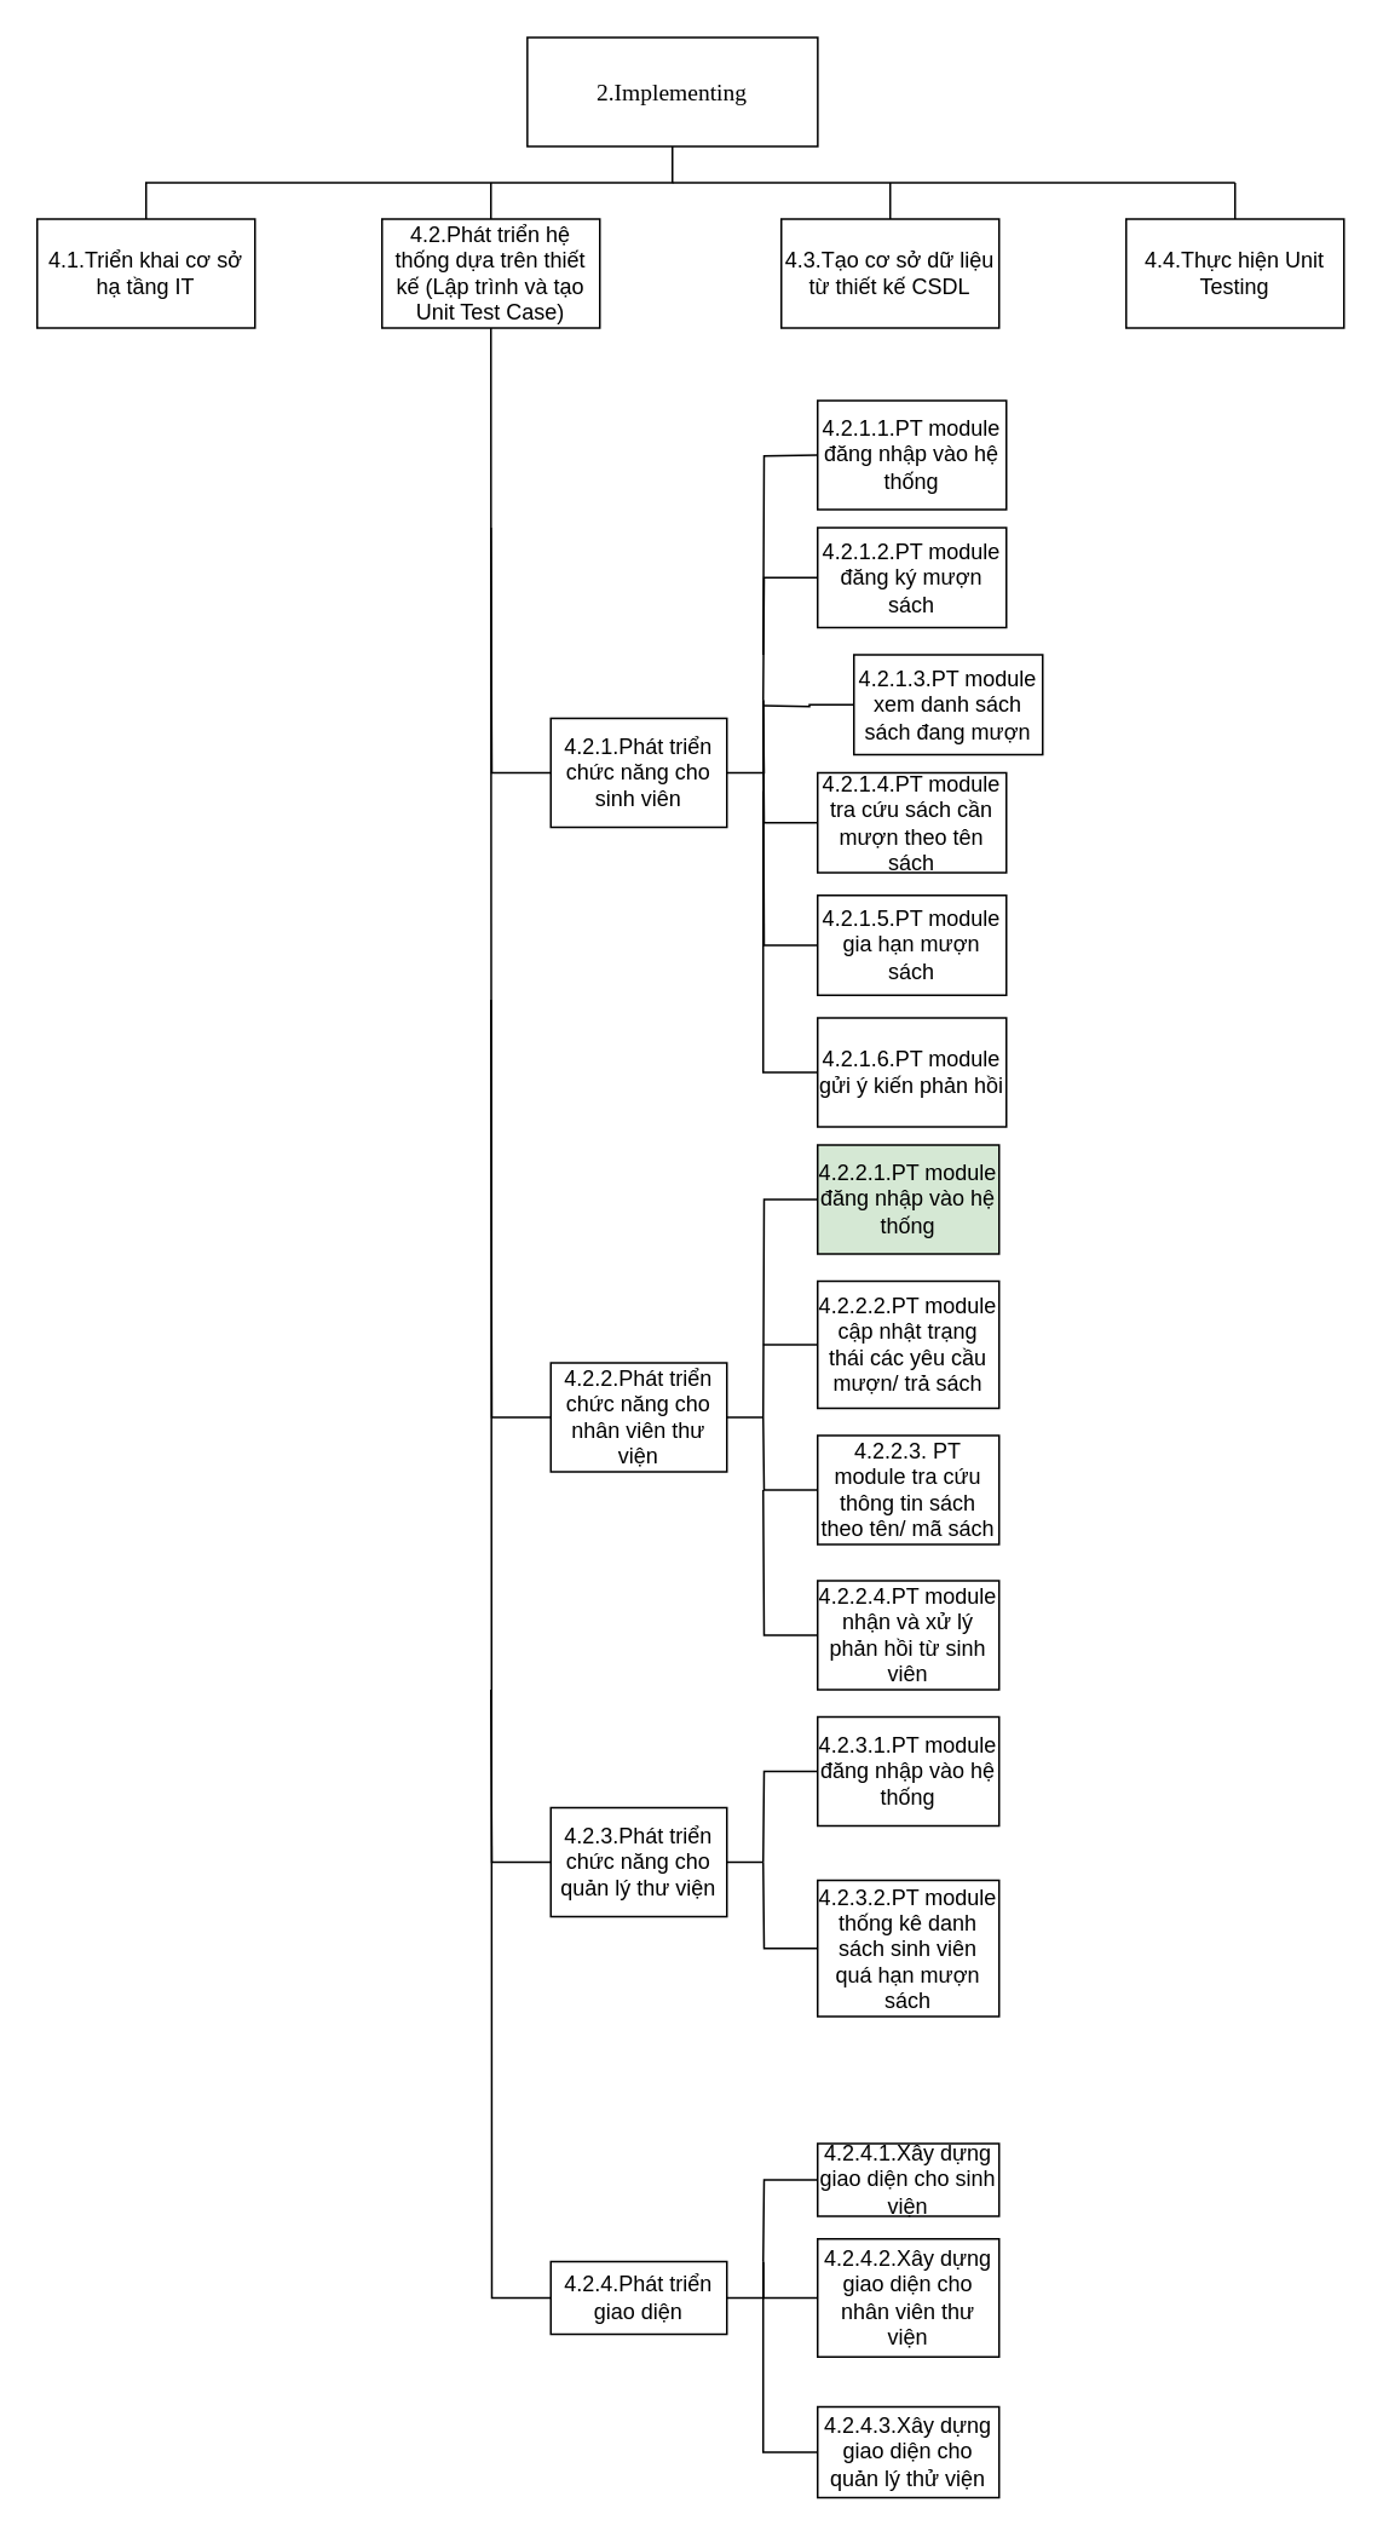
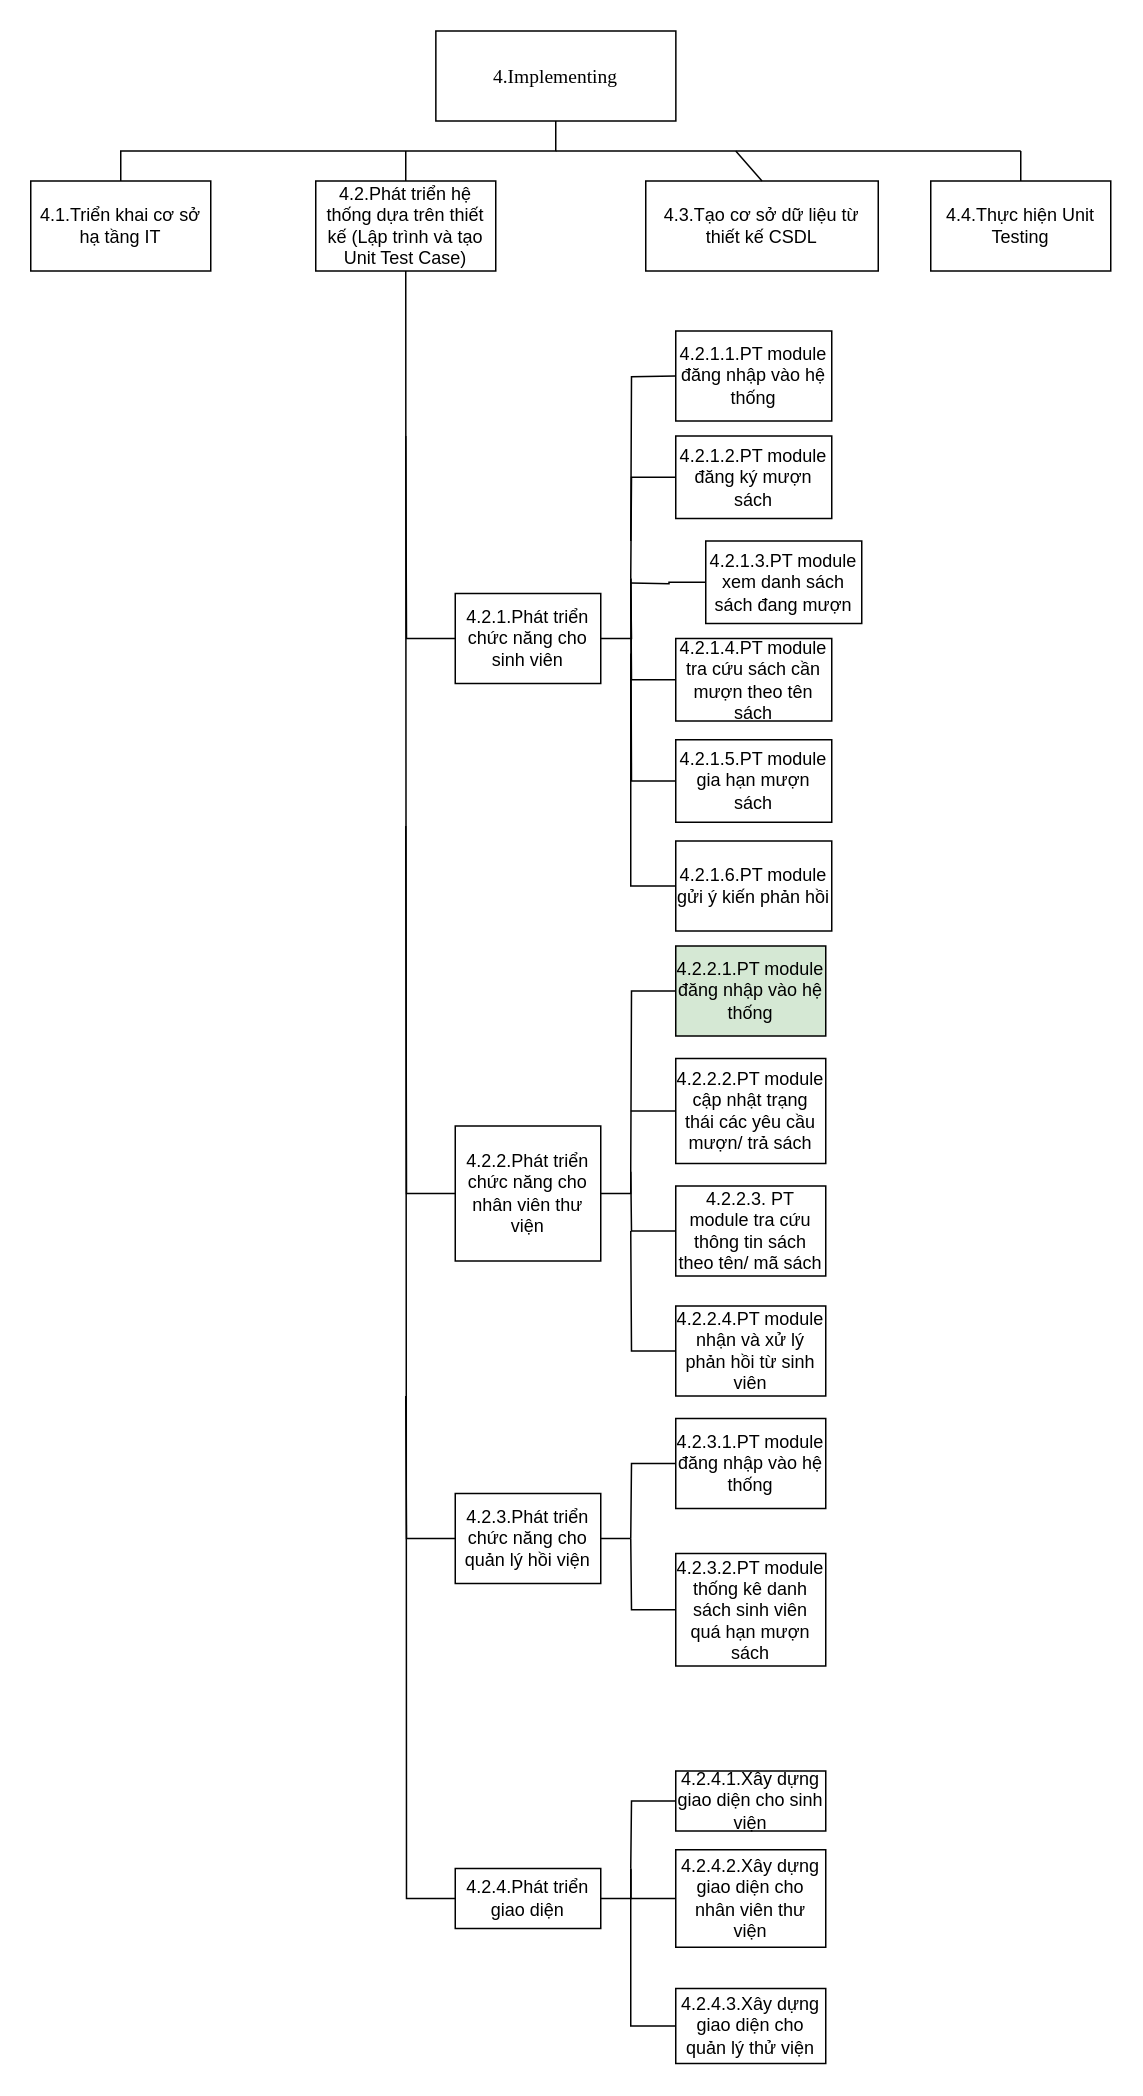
  <mxCell id="0" />
  <mxCell id="1" parent="0" />
- <mxCell id="2" value="2.Implementing" style="rounded=0;whiteSpace=wrap;html=1;fontFamily=Times New Roman;fontSize=13;fontStyle=0;fontColor=#000000;" vertex="1" parent="1"><mxGeometry x="290.071" y="20" width="160" height="60" as="geometry" /></mxCell>
+ <mxCell id="2" value="4.Implementing" style="rounded=0;whiteSpace=wrap;html=1;fontFamily=Times New Roman;fontSize=13;fontStyle=0;fontColor=#000000;" vertex="1" parent="1"><mxGeometry x="290.071" y="20" width="160" height="60" as="geometry" /></mxCell>
  <mxCell id="3" value="4.1.Triển khai cơ sở hạ tầng IT" style="rounded=0;whiteSpace=wrap;html=1;" vertex="1" parent="1"><mxGeometry x="20" y="120" width="120" height="60" as="geometry" /></mxCell>
  <mxCell id="4" style="edgeStyle=elbowEdgeStyle;rounded=0;orthogonalLoop=1;jettySize=auto;elbow=vertical;html=1;exitX=0.5;exitY=1;exitDx=0;exitDy=0;entryX=0.5;entryY=0;entryDx=0;entryDy=0;endArrow=none;endFill=0;" edge="1" parent="1" target="3"><mxGeometry relative="1" as="geometry"><mxPoint x="370" y="80" as="sourcePoint" /></mxGeometry></mxCell>
  <mxCell id="5" value="4.2.Phát triển hệ thống dựa trên thiết kế (Lập trình và tạo Unit Test Case)" style="rounded=0;whiteSpace=wrap;html=1;" vertex="1" parent="1"><mxGeometry x="210" y="120" width="120" height="60" as="geometry" /></mxCell>
  <mxCell id="6" value="" style="endArrow=none;html=1;exitX=0.5;exitY=0;exitDx=0;exitDy=0;" edge="1" parent="1" source="5"><mxGeometry width="50" height="50" relative="1" as="geometry"><mxPoint x="350" y="130" as="sourcePoint" /><mxPoint x="270" y="100" as="targetPoint" /></mxGeometry></mxCell>
- <mxCell id="7" value="4.3.Tạo cơ sở dữ liệu từ thiết kế CSDL" style="rounded=0;whiteSpace=wrap;html=1;" vertex="1" parent="1"><mxGeometry x="430" y="120" width="120" height="60" as="geometry" /></mxCell>
+ <mxCell id="7" value="4.3.Tạo cơ sở dữ liệu từ thiết kế CSDL" style="rounded=0;whiteSpace=wrap;html=1;" vertex="1" parent="1"><mxGeometry x="430" y="120" width="155" height="60" as="geometry" /></mxCell>
  <mxCell id="8" value="4.4.Thực hiện Unit Testing" style="rounded=0;whiteSpace=wrap;html=1;" vertex="1" parent="1"><mxGeometry x="620" y="120" width="120" height="60" as="geometry" /></mxCell>
  <mxCell id="9" value="" style="endArrow=none;html=1;" edge="1" parent="1"><mxGeometry width="50" height="50" relative="1" as="geometry"><mxPoint x="370" y="100" as="sourcePoint" /><mxPoint x="680" y="100" as="targetPoint" /></mxGeometry></mxCell>
  <mxCell id="10" value="" style="endArrow=none;html=1;exitX=0.5;exitY=0;exitDx=0;exitDy=0;" edge="1" parent="1" source="7"><mxGeometry width="50" height="50" relative="1" as="geometry"><mxPoint x="480" y="140" as="sourcePoint" /><mxPoint x="490" y="100" as="targetPoint" /></mxGeometry></mxCell>
  <mxCell id="11" value="" style="endArrow=none;html=1;entryX=0.5;entryY=0;entryDx=0;entryDy=0;" edge="1" parent="1" target="8"><mxGeometry width="50" height="50" relative="1" as="geometry"><mxPoint x="680" y="100" as="sourcePoint" /><mxPoint x="730" y="50" as="targetPoint" /></mxGeometry></mxCell>
  <mxCell id="12" style="edgeStyle=orthogonalEdgeStyle;rounded=0;orthogonalLoop=1;jettySize=auto;html=1;endArrow=none;endFill=0;" edge="1" parent="1" source="14"><mxGeometry relative="1" as="geometry"><mxPoint x="270" y="180" as="targetPoint" /></mxGeometry></mxCell>
  <mxCell id="13" style="edgeStyle=orthogonalEdgeStyle;rounded=0;orthogonalLoop=1;jettySize=auto;html=1;endArrow=none;endFill=0;" edge="1" parent="1" source="14"><mxGeometry relative="1" as="geometry"><mxPoint x="420" y="1245" as="targetPoint" /></mxGeometry></mxCell>
  <mxCell id="14" value="4.2.4.Phát triển giao diện" style="rounded=0;whiteSpace=wrap;html=1;" vertex="1" parent="1"><mxGeometry x="303" y="1245" width="97" height="40" as="geometry" /></mxCell>
  <mxCell id="15" style="edgeStyle=orthogonalEdgeStyle;rounded=0;orthogonalLoop=1;jettySize=auto;html=1;endArrow=none;endFill=0;" edge="1" parent="1" source="17"><mxGeometry relative="1" as="geometry"><mxPoint x="270" y="290" as="targetPoint" /></mxGeometry></mxCell>
  <mxCell id="16" style="edgeStyle=orthogonalEdgeStyle;rounded=0;orthogonalLoop=1;jettySize=auto;html=1;exitX=1;exitY=0.5;exitDx=0;exitDy=0;endArrow=none;endFill=0;" edge="1" parent="1" source="17"><mxGeometry relative="1" as="geometry"><mxPoint x="420" y="385" as="targetPoint" /></mxGeometry></mxCell>
  <mxCell id="17" value="4.2.1.Phát triển chức năng cho sinh viên" style="rounded=0;whiteSpace=wrap;html=1;" vertex="1" parent="1"><mxGeometry x="303" y="395" width="97" height="60" as="geometry" /></mxCell>
  <mxCell id="18" style="edgeStyle=orthogonalEdgeStyle;rounded=0;orthogonalLoop=1;jettySize=auto;html=1;endArrow=none;endFill=0;" edge="1" parent="1" source="20"><mxGeometry relative="1" as="geometry"><mxPoint x="270" y="550" as="targetPoint" /></mxGeometry></mxCell>
  <mxCell id="19" style="edgeStyle=orthogonalEdgeStyle;rounded=0;orthogonalLoop=1;jettySize=auto;html=1;endArrow=none;endFill=0;" edge="1" parent="1" source="20"><mxGeometry relative="1" as="geometry"><mxPoint x="420" y="780" as="targetPoint" /></mxGeometry></mxCell>
- <mxCell id="20" value="4.2.2.Phát triển chức năng cho nhân viên thư viện" style="rounded=0;whiteSpace=wrap;html=1;" vertex="1" parent="1"><mxGeometry x="303" y="750" width="97" height="60" as="geometry" /></mxCell>
+ <mxCell id="20" value="4.2.2.Phát triển chức năng cho nhân viên thư viện" style="rounded=0;whiteSpace=wrap;html=1;" vertex="1" parent="1"><mxGeometry x="303" y="750" width="97" height="90" as="geometry" /></mxCell>
  <mxCell id="21" style="edgeStyle=orthogonalEdgeStyle;rounded=0;orthogonalLoop=1;jettySize=auto;html=1;endArrow=none;endFill=0;" edge="1" parent="1" source="22"><mxGeometry relative="1" as="geometry"><mxPoint x="420" y="385" as="targetPoint" /></mxGeometry></mxCell>
  <mxCell id="22" value="4.2.1.2.PT module đăng ký mượn sách" style="rounded=0;whiteSpace=wrap;html=1;" vertex="1" parent="1"><mxGeometry x="450" y="290" width="104" height="55" as="geometry" /></mxCell>
  <mxCell id="23" style="edgeStyle=orthogonalEdgeStyle;rounded=0;orthogonalLoop=1;jettySize=auto;html=1;endArrow=none;endFill=0;" edge="1" parent="1" source="24"><mxGeometry relative="1" as="geometry"><mxPoint x="420" y="388" as="targetPoint" /></mxGeometry></mxCell>
  <mxCell id="24" value="4.2.1.3.PT module xem danh sách sách đang mượn" style="rounded=0;whiteSpace=wrap;html=1;" vertex="1" parent="1"><mxGeometry x="470" y="360" width="104" height="55" as="geometry" /></mxCell>
  <mxCell id="25" style="edgeStyle=orthogonalEdgeStyle;rounded=0;orthogonalLoop=1;jettySize=auto;html=1;endArrow=none;endFill=0;" edge="1" parent="1" source="26"><mxGeometry relative="1" as="geometry"><mxPoint x="420" y="385" as="targetPoint" /></mxGeometry></mxCell>
  <mxCell id="26" value="4.2.1.4.PT module tra cứu sách cần mượn theo tên sách" style="rounded=0;whiteSpace=wrap;html=1;" vertex="1" parent="1"><mxGeometry x="450" y="425" width="104" height="55" as="geometry" /></mxCell>
  <mxCell id="27" style="edgeStyle=orthogonalEdgeStyle;rounded=0;orthogonalLoop=1;jettySize=auto;html=1;endArrow=none;endFill=0;" edge="1" parent="1" source="28"><mxGeometry relative="1" as="geometry"><mxPoint x="420" y="385" as="targetPoint" /></mxGeometry></mxCell>
  <mxCell id="28" value="4.2.1.5.PT module gia hạn mượn sách" style="rounded=0;whiteSpace=wrap;html=1;" vertex="1" parent="1"><mxGeometry x="450" y="492.5" width="104" height="55" as="geometry" /></mxCell>
  <mxCell id="29" style="edgeStyle=orthogonalEdgeStyle;rounded=0;orthogonalLoop=1;jettySize=auto;html=1;endArrow=none;endFill=0;" edge="1" parent="1" source="30"><mxGeometry relative="1" as="geometry"><mxPoint x="420" y="435" as="targetPoint" /><Array as="points"><mxPoint x="420" y="590" /></Array></mxGeometry></mxCell>
  <mxCell id="30" value="4.2.1.6.PT module gửi ý kiến phản hồi" style="rounded=0;whiteSpace=wrap;html=1;" vertex="1" parent="1"><mxGeometry x="450" y="560" width="104" height="60" as="geometry" /></mxCell>
  <mxCell id="31" style="edgeStyle=orthogonalEdgeStyle;rounded=0;orthogonalLoop=1;jettySize=auto;html=1;endArrow=none;endFill=0;" edge="1" parent="1" source="32"><mxGeometry relative="1" as="geometry"><mxPoint x="420" y="740" as="targetPoint" /></mxGeometry></mxCell>
  <mxCell id="32" value="4.2.2.2.PT module cập nhật trạng thái các yêu cầu mượn/ trả sách" style="rounded=0;whiteSpace=wrap;html=1;" vertex="1" parent="1"><mxGeometry x="450" y="705" width="100" height="70" as="geometry" /></mxCell>
  <mxCell id="33" style="edgeStyle=orthogonalEdgeStyle;rounded=0;orthogonalLoop=1;jettySize=auto;html=1;endArrow=none;endFill=0;" edge="1" parent="1" source="34"><mxGeometry relative="1" as="geometry"><mxPoint x="420" y="780" as="targetPoint" /></mxGeometry></mxCell>
  <mxCell id="34" value="4.2.2.3. PT module tra cứu thông tin sách theo tên/ mã sách" style="rounded=0;whiteSpace=wrap;html=1;" vertex="1" parent="1"><mxGeometry x="450" y="790" width="100" height="60" as="geometry" /></mxCell>
  <mxCell id="35" style="edgeStyle=orthogonalEdgeStyle;rounded=0;orthogonalLoop=1;jettySize=auto;html=1;endArrow=none;endFill=0;" edge="1" parent="1"><mxGeometry relative="1" as="geometry"><mxPoint x="420" y="360" as="targetPoint" /><mxPoint x="450" y="250" as="sourcePoint" /></mxGeometry></mxCell>
  <mxCell id="36" value="4.2.1.1.PT module đăng nhập vào hệ thống" style="rounded=0;whiteSpace=wrap;html=1;" vertex="1" parent="1"><mxGeometry x="450" y="220" width="104" height="60" as="geometry" /></mxCell>
  <mxCell id="37" style="edgeStyle=orthogonalEdgeStyle;rounded=0;orthogonalLoop=1;jettySize=auto;html=1;endArrow=none;endFill=0;" edge="1" parent="1" source="38"><mxGeometry relative="1" as="geometry"><mxPoint x="420" y="780" as="targetPoint" /></mxGeometry></mxCell>
  <mxCell id="38" value="4.2.2.1.PT module đăng nhập vào hệ thống" style="rounded=0;whiteSpace=wrap;html=1;fillColor=#d5e8d4;" vertex="1" parent="1"><mxGeometry x="450" y="630" width="100" height="60" as="geometry" /></mxCell>
  <mxCell id="39" style="edgeStyle=orthogonalEdgeStyle;rounded=0;orthogonalLoop=1;jettySize=auto;html=1;endArrow=none;endFill=0;" edge="1" parent="1" source="40"><mxGeometry relative="1" as="geometry"><mxPoint x="420" y="820" as="targetPoint" /></mxGeometry></mxCell>
  <mxCell id="40" value="4.2.2.4.PT module nhận và xử lý phản hồi từ sinh viên" style="rounded=0;whiteSpace=wrap;html=1;" vertex="1" parent="1"><mxGeometry x="450" y="870" width="100" height="60" as="geometry" /></mxCell>
  <mxCell id="41" style="edgeStyle=orthogonalEdgeStyle;rounded=0;orthogonalLoop=1;jettySize=auto;html=1;endArrow=none;endFill=0;" edge="1" parent="1" source="43"><mxGeometry relative="1" as="geometry"><mxPoint x="270" y="930" as="targetPoint" /></mxGeometry></mxCell>
  <mxCell id="42" style="edgeStyle=orthogonalEdgeStyle;rounded=0;orthogonalLoop=1;jettySize=auto;html=1;endArrow=none;endFill=0;" edge="1" parent="1" source="43"><mxGeometry relative="1" as="geometry"><mxPoint x="420" y="1025" as="targetPoint" /></mxGeometry></mxCell>
- <mxCell id="43" value="4.2.3.Phát triển chức năng cho quản lý thư viện" style="rounded=0;whiteSpace=wrap;html=1;" vertex="1" parent="1"><mxGeometry x="303" y="995" width="97" height="60" as="geometry" /></mxCell>
+ <mxCell id="43" value="4.2.3.Phát triển chức năng cho quản lý hồi viện" style="rounded=0;whiteSpace=wrap;html=1;" vertex="1" parent="1"><mxGeometry x="303" y="995" width="97" height="60" as="geometry" /></mxCell>
  <mxCell id="44" style="edgeStyle=orthogonalEdgeStyle;rounded=0;orthogonalLoop=1;jettySize=auto;html=1;endArrow=none;endFill=0;" edge="1" parent="1" source="45"><mxGeometry relative="1" as="geometry"><mxPoint x="420" y="1025" as="targetPoint" /></mxGeometry></mxCell>
  <mxCell id="45" value="4.2.3.1.PT module đăng nhập vào hệ thống" style="rounded=0;whiteSpace=wrap;html=1;" vertex="1" parent="1"><mxGeometry x="450" y="945" width="100" height="60" as="geometry" /></mxCell>
  <mxCell id="46" style="edgeStyle=orthogonalEdgeStyle;rounded=0;orthogonalLoop=1;jettySize=auto;html=1;endArrow=none;endFill=0;" edge="1" parent="1" source="47"><mxGeometry relative="1" as="geometry"><mxPoint x="420" y="1025" as="targetPoint" /></mxGeometry></mxCell>
  <mxCell id="47" value="4.2.3.2.PT module thống kê danh sách sinh viên quá hạn mượn sách" style="rounded=0;whiteSpace=wrap;html=1;" vertex="1" parent="1"><mxGeometry x="450" y="1035" width="100" height="75" as="geometry" /></mxCell>
  <mxCell id="48" style="edgeStyle=orthogonalEdgeStyle;rounded=0;orthogonalLoop=1;jettySize=auto;html=1;endArrow=none;endFill=0;" edge="1" parent="1" source="49"><mxGeometry relative="1" as="geometry"><mxPoint x="420" y="1245" as="targetPoint" /></mxGeometry></mxCell>
  <mxCell id="49" value="4.2.4.1.Xây dựng giao diện cho sinh viện" style="rounded=0;whiteSpace=wrap;html=1;" vertex="1" parent="1"><mxGeometry x="450" y="1180" width="100" height="40" as="geometry" /></mxCell>
  <mxCell id="50" style="edgeStyle=orthogonalEdgeStyle;rounded=0;orthogonalLoop=1;jettySize=auto;html=1;endArrow=none;endFill=0;" edge="1" parent="1" source="51"><mxGeometry relative="1" as="geometry"><mxPoint x="420" y="1245" as="targetPoint" /><Array as="points"><mxPoint x="420" y="1265" /></Array></mxGeometry></mxCell>
  <mxCell id="51" value="4.2.4.2.Xây dựng giao diện cho nhân viên thư viện" style="rounded=0;whiteSpace=wrap;html=1;" vertex="1" parent="1"><mxGeometry x="450" y="1232.5" width="100" height="65" as="geometry" /></mxCell>
  <mxCell id="52" style="edgeStyle=orthogonalEdgeStyle;rounded=0;orthogonalLoop=1;jettySize=auto;html=1;endArrow=none;endFill=0;" edge="1" parent="1" source="53"><mxGeometry relative="1" as="geometry"><mxPoint x="420" y="1245" as="targetPoint" /><Array as="points"><mxPoint x="500" y="1350" /><mxPoint x="420" y="1350" /></Array></mxGeometry></mxCell>
  <mxCell id="53" value="4.2.4.3.Xây dựng giao diện cho quản lý thử viện" style="rounded=0;whiteSpace=wrap;html=1;" vertex="1" parent="1"><mxGeometry x="450" y="1325" width="100" height="50" as="geometry" /></mxCell>
